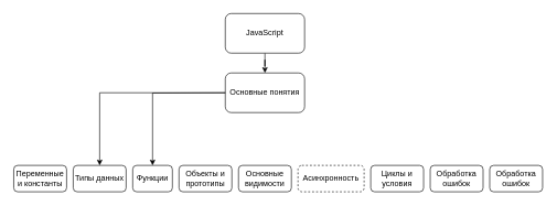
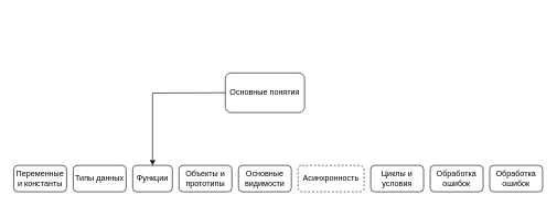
  <mxCell id="0" />
  <mxCell id="1" parent="0" />
- <mxCell id="2" style="edgeStyle=orthogonalEdgeStyle;rounded=0;orthogonalLoop=1;jettySize=auto;html=1;entryX=0.5;entryY=0;entryDx=0;entryDy=0;" edge="1" parent="1" source="3" target="4"><mxGeometry relative="1" as="geometry"><mxPoint x="400" y="110" as="targetPoint" /></mxGeometry></mxCell>
- <mxCell id="3" value="JavaScript" style="rounded=1;whiteSpace=wrap;html=1;" vertex="1" parent="1"><mxGeometry x="340" y="20" width="120" height="60" as="geometry" /></mxCell>
  <mxCell id="4" value="Основные понятия" style="rounded=1;whiteSpace=wrap;html=1;" vertex="1" parent="1"><mxGeometry x="340" y="110" width="120" height="60" as="geometry" /></mxCell>
  <mxCell id="5" value="&lt;div style=&quot;text-align: center;&quot;&gt;Переменные и константы&lt;/div&gt;" style="rounded=1;whiteSpace=wrap;html=1;" vertex="1" parent="1"><mxGeometry x="20" y="250" width="80" height="40" as="geometry" /></mxCell>
  <mxCell id="6" value="&lt;div style=&quot;text-align: center;&quot;&gt;Типы данных&lt;/div&gt;" style="rounded=1;whiteSpace=wrap;html=1;" vertex="1" parent="1"><mxGeometry x="110" y="250" width="80" height="40" as="geometry" /></mxCell>
- <mxCell id="7" style="edgeStyle=orthogonalEdgeStyle;rounded=0;orthogonalLoop=1;jettySize=auto;html=1;entryX=0.5;entryY=0;entryDx=0;entryDy=0;exitX=0;exitY=0.5;exitDx=0;exitDy=0;" edge="1" parent="1" source="4" target="6"><mxGeometry relative="1" as="geometry"><mxPoint x="350" y="150" as="sourcePoint" /><mxPoint x="90" y="260" as="targetPoint" /></mxGeometry></mxCell>
  <mxCell id="8" value="&lt;div style=&quot;text-align: center;&quot;&gt;Функции&lt;/div&gt;" style="rounded=1;whiteSpace=wrap;html=1;" vertex="1" parent="1"><mxGeometry x="200" y="250" width="60" height="40" as="geometry" /></mxCell>
  <mxCell id="9" style="edgeStyle=orthogonalEdgeStyle;rounded=0;orthogonalLoop=1;jettySize=auto;html=1;entryX=0.5;entryY=0;entryDx=0;entryDy=0;" edge="1" parent="1" target="8"><mxGeometry relative="1" as="geometry"><mxPoint x="340" y="140" as="sourcePoint" /><mxPoint x="220" y="260" as="targetPoint" /></mxGeometry></mxCell>
  <mxCell id="10" value="&lt;div style=&quot;text-align: center;&quot;&gt;Объекты и прототипы&lt;/div&gt;" style="rounded=1;whiteSpace=wrap;html=1;" vertex="1" parent="1"><mxGeometry x="270" y="250" width="80" height="40" as="geometry" /></mxCell>
  <mxCell id="11" value="&lt;div style=&quot;text-align: center;&quot;&gt;Основные видимости&lt;/div&gt;" style="rounded=1;whiteSpace=wrap;html=1;" vertex="1" parent="1"><mxGeometry x="360" y="250" width="80" height="40" as="geometry" /></mxCell>
  <mxCell id="12" value="&lt;div style=&quot;text-align: center;&quot;&gt;Асинхронность&lt;/div&gt;" style="rounded=1;whiteSpace=wrap;html=1;dashed=1;" vertex="1" parent="1"><mxGeometry x="450" y="250" width="100" height="40" as="geometry" /></mxCell>
  <mxCell id="13" value="Циклы и условия" style="rounded=1;whiteSpace=wrap;html=1;" vertex="1" parent="1"><mxGeometry x="560" y="250" width="80" height="40" as="geometry" /></mxCell>
  <mxCell id="14" value="Обработка ошибок" style="rounded=1;whiteSpace=wrap;html=1;" vertex="1" parent="1"><mxGeometry x="650" y="250" width="80" height="40" as="geometry" /></mxCell>
  <mxCell id="15" value="Обработка ошибок" style="rounded=1;whiteSpace=wrap;html=1;" vertex="1" parent="1"><mxGeometry x="740" y="250" width="80" height="40" as="geometry" /></mxCell>
